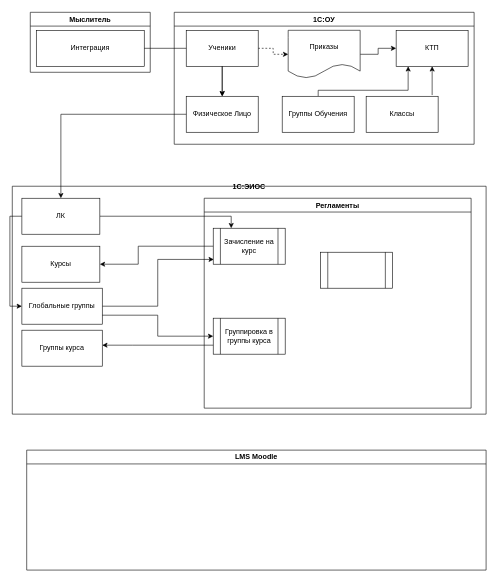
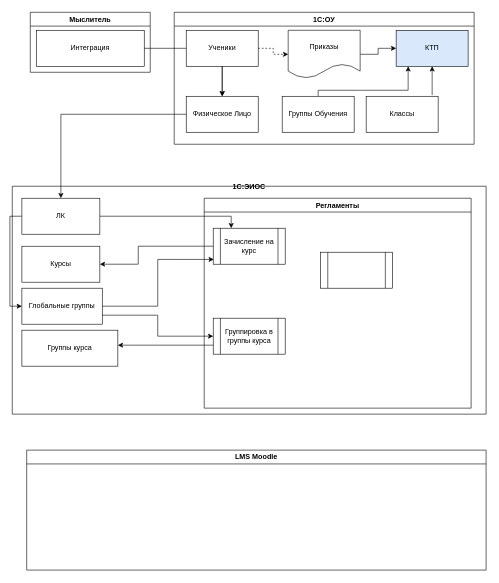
  <mxCell id="0" />
  <mxCell id="1" parent="0" />
  <mxCell id="2" value="1С:ЭИОС" style="swimlane;startSize=0;" parent="1" vertex="1"><mxGeometry x="20" y="310" width="790" height="380" as="geometry" /></mxCell>
  <mxCell id="3" value="" style="edgeStyle=orthogonalEdgeStyle;rounded=0;orthogonalLoop=1;jettySize=auto;html=1;entryX=0.25;entryY=0;entryDx=0;entryDy=0;" edge="1" parent="2" source="5" target="11"><mxGeometry relative="1" as="geometry" /></mxCell>
  <mxCell id="4" style="edgeStyle=orthogonalEdgeStyle;rounded=0;orthogonalLoop=1;jettySize=auto;html=1;exitX=0;exitY=0.5;exitDx=0;exitDy=0;entryX=0;entryY=0.5;entryDx=0;entryDy=0;" edge="1" parent="2" source="5" target="8"><mxGeometry relative="1" as="geometry" /></mxCell>
  <mxCell id="5" value="ЛК" style="rounded=0;whiteSpace=wrap;html=1;" parent="2" vertex="1"><mxGeometry x="16" y="20" width="130" height="60" as="geometry" /></mxCell>
  <mxCell id="6" value="Курсы" style="rounded=0;whiteSpace=wrap;html=1;" parent="2" vertex="1"><mxGeometry x="16" y="100" width="130" height="60" as="geometry" /></mxCell>
  <mxCell id="7" value="" style="edgeStyle=orthogonalEdgeStyle;rounded=0;orthogonalLoop=1;jettySize=auto;html=1;entryX=0.008;entryY=0.867;entryDx=0;entryDy=0;entryPerimeter=0;" edge="1" parent="2" source="8" target="11"><mxGeometry relative="1" as="geometry" /></mxCell>
  <mxCell id="8" value="Глобальные группы" style="rounded=0;whiteSpace=wrap;html=1;" parent="2" vertex="1"><mxGeometry x="16" y="170" width="134" height="60" as="geometry" /></mxCell>
- <mxCell id="9" value="Группы курса" style="rounded=0;whiteSpace=wrap;html=1;" vertex="1" parent="2"><mxGeometry x="16" y="240" width="134" height="60" as="geometry" /></mxCell>
+ <mxCell id="9" value="Группы курса" style="rounded=0;whiteSpace=wrap;html=1;" vertex="1" parent="2"><mxGeometry x="16" y="240" width="160" height="60" as="geometry" /></mxCell>
  <mxCell id="10" value="Регламенты" style="swimlane;whiteSpace=wrap;html=1;" vertex="1" parent="2"><mxGeometry x="320" y="20" width="445" height="350" as="geometry"><mxRectangle x="215" y="100" width="110" height="30" as="alternateBounds" /></mxGeometry></mxCell>
  <mxCell id="11" value="Зачисление на курс" style="shape=process;whiteSpace=wrap;html=1;backgroundOutline=1;" vertex="1" parent="10"><mxGeometry x="15" y="50" width="120" height="60" as="geometry" /></mxCell>
  <mxCell id="12" value="Группировка в группы курса" style="shape=process;whiteSpace=wrap;html=1;backgroundOutline=1;" vertex="1" parent="10"><mxGeometry x="15" y="200" width="120" height="60" as="geometry" /></mxCell>
  <mxCell id="13" value="" style="shape=process;whiteSpace=wrap;html=1;backgroundOutline=1;" vertex="1" parent="10"><mxGeometry x="194" y="90" width="120" height="60" as="geometry" /></mxCell>
  <mxCell id="14" value="" style="edgeStyle=orthogonalEdgeStyle;rounded=0;orthogonalLoop=1;jettySize=auto;html=1;exitX=0;exitY=0.75;exitDx=0;exitDy=0;" edge="1" parent="2" source="12" target="9"><mxGeometry relative="1" as="geometry"><mxPoint x="320" y="270" as="sourcePoint" /><Array as="points"><mxPoint x="200" y="265" /><mxPoint x="200" y="265" /></Array></mxGeometry></mxCell>
  <mxCell id="15" style="edgeStyle=orthogonalEdgeStyle;rounded=0;orthogonalLoop=1;jettySize=auto;html=1;exitX=1;exitY=0.75;exitDx=0;exitDy=0;entryX=0;entryY=0.5;entryDx=0;entryDy=0;" edge="1" parent="2" source="8" target="12"><mxGeometry relative="1" as="geometry" /></mxCell>
  <mxCell id="16" style="edgeStyle=orthogonalEdgeStyle;rounded=0;orthogonalLoop=1;jettySize=auto;html=1;exitX=0;exitY=0.5;exitDx=0;exitDy=0;entryX=1;entryY=0.5;entryDx=0;entryDy=0;" edge="1" parent="2" source="11" target="6"><mxGeometry relative="1" as="geometry"><Array as="points"><mxPoint x="210" y="100" /><mxPoint x="210" y="130" /></Array></mxGeometry></mxCell>
  <mxCell id="17" value="Мыслитель" style="swimlane;whiteSpace=wrap;html=1;" vertex="1" parent="1"><mxGeometry x="50" y="20" width="200" height="100" as="geometry" /></mxCell>
  <mxCell id="18" value="Интеграция" style="rounded=0;whiteSpace=wrap;html=1;" vertex="1" parent="17"><mxGeometry x="10" y="30" width="180" height="60" as="geometry" /></mxCell>
  <mxCell id="19" value="" style="edgeStyle=orthogonalEdgeStyle;rounded=0;orthogonalLoop=1;jettySize=auto;html=1;" edge="1" parent="1" source="18" target="21"><mxGeometry relative="1" as="geometry" /></mxCell>
  <mxCell id="20" value="1С:ОУ" style="swimlane;whiteSpace=wrap;html=1;" vertex="1" parent="1"><mxGeometry x="290" y="20" width="500" height="220" as="geometry" /></mxCell>
  <mxCell id="21" value="Физическое Лицо" style="rounded=0;whiteSpace=wrap;html=1;" parent="20" vertex="1"><mxGeometry x="20" y="140" width="120" height="60" as="geometry" /></mxCell>
  <mxCell id="22" value="" style="edgeStyle=orthogonalEdgeStyle;rounded=0;orthogonalLoop=1;jettySize=auto;html=1;dashed=1;" edge="1" parent="20" source="23" target="27"><mxGeometry relative="1" as="geometry" /></mxCell>
  <mxCell id="23" value="Ученики" style="rounded=0;whiteSpace=wrap;html=1;" parent="20" vertex="1"><mxGeometry x="20" y="30" width="120" height="60" as="geometry" /></mxCell>
  <mxCell id="24" value="" style="edgeStyle=orthogonalEdgeStyle;rounded=0;orthogonalLoop=1;jettySize=auto;html=1;" edge="1" parent="20" source="23" target="21"><mxGeometry relative="1" as="geometry" /></mxCell>
- <mxCell id="25" value="КТП" style="rounded=0;whiteSpace=wrap;html=1;" vertex="1" parent="20"><mxGeometry x="370" y="30" width="120" height="60" as="geometry" /></mxCell>
+ <mxCell id="25" value="КТП" style="rounded=0;whiteSpace=wrap;html=1;fillColor=#dae8fc;" vertex="1" parent="20"><mxGeometry x="370" y="30" width="120" height="60" as="geometry" /></mxCell>
  <mxCell id="26" value="" style="edgeStyle=orthogonalEdgeStyle;rounded=0;orthogonalLoop=1;jettySize=auto;html=1;" edge="1" parent="20" source="27" target="25"><mxGeometry relative="1" as="geometry" /></mxCell>
  <mxCell id="27" value="Приказы" style="shape=document;whiteSpace=wrap;html=1;boundedLbl=1;" vertex="1" parent="20"><mxGeometry x="190" y="30" width="120" height="80" as="geometry" /></mxCell>
  <mxCell id="28" value="" style="edgeStyle=orthogonalEdgeStyle;rounded=0;orthogonalLoop=1;jettySize=auto;html=1;entryX=0.167;entryY=1;entryDx=0;entryDy=0;entryPerimeter=0;" edge="1" parent="20" source="29" target="25"><mxGeometry relative="1" as="geometry"><Array as="points"><mxPoint x="240" y="130" /><mxPoint x="390" y="130" /></Array></mxGeometry></mxCell>
  <mxCell id="29" value="Группы Обучения" style="rounded=0;whiteSpace=wrap;html=1;" vertex="1" parent="20"><mxGeometry x="180" y="140" width="120" height="60" as="geometry" /></mxCell>
  <mxCell id="30" value="" style="edgeStyle=orthogonalEdgeStyle;rounded=0;orthogonalLoop=1;jettySize=auto;html=1;exitX=0.917;exitY=-0.033;exitDx=0;exitDy=0;exitPerimeter=0;" edge="1" parent="20" source="31" target="25"><mxGeometry relative="1" as="geometry" /></mxCell>
  <mxCell id="31" value="Классы" style="rounded=0;whiteSpace=wrap;html=1;" vertex="1" parent="20"><mxGeometry x="320" y="140" width="120" height="60" as="geometry" /></mxCell>
  <mxCell id="32" value="LMS Moodle" style="swimlane;whiteSpace=wrap;html=1;" vertex="1" parent="1"><mxGeometry x="44" y="750" width="766" height="200" as="geometry" /></mxCell>
  <mxCell id="33" value="" style="edgeStyle=orthogonalEdgeStyle;rounded=0;orthogonalLoop=1;jettySize=auto;html=1;" edge="1" parent="1" source="21" target="5"><mxGeometry relative="1" as="geometry" /></mxCell>
